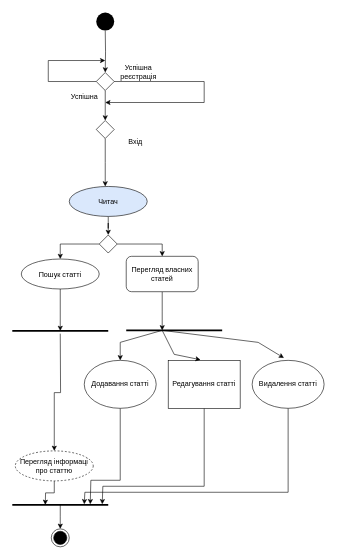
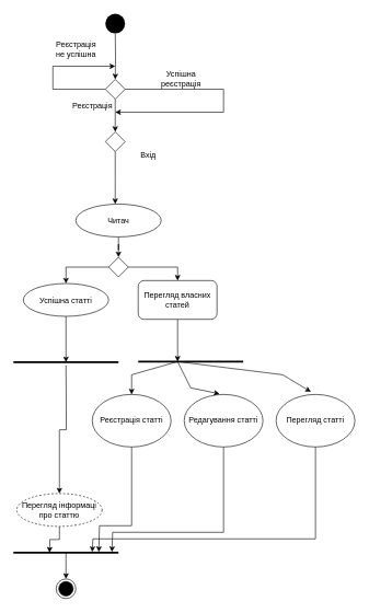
  <mxCell id="0" />
  <mxCell id="1" parent="0" />
  <mxCell id="2" style="edgeStyle=orthogonalEdgeStyle;rounded=0;orthogonalLoop=1;jettySize=auto;html=1;entryX=0.5;entryY=0;entryDx=0;entryDy=0;" parent="1" target="6" edge="1"><mxGeometry relative="1" as="geometry"><mxPoint x="175" y="50" as="sourcePoint" /></mxGeometry></mxCell>
  <mxCell id="3" style="edgeStyle=orthogonalEdgeStyle;rounded=0;orthogonalLoop=1;jettySize=auto;html=1;entryX=0.5;entryY=0;entryDx=0;entryDy=0;" parent="1" source="6" target="8" edge="1"><mxGeometry relative="1" as="geometry" /></mxCell>
  <mxCell id="4" style="edgeStyle=orthogonalEdgeStyle;rounded=0;orthogonalLoop=1;jettySize=auto;html=1;" parent="1" source="6" edge="1"><mxGeometry relative="1" as="geometry"><mxPoint x="175" y="170" as="targetPoint" /><Array as="points"><mxPoint x="340" y="135" /><mxPoint x="340" y="170" /></Array></mxGeometry></mxCell>
  <mxCell id="5" style="edgeStyle=orthogonalEdgeStyle;rounded=0;orthogonalLoop=1;jettySize=auto;html=1;" parent="1" source="6" edge="1"><mxGeometry relative="1" as="geometry"><mxPoint x="175" y="100" as="targetPoint" /><Array as="points"><mxPoint x="80" y="135" /><mxPoint x="80" y="100" /></Array></mxGeometry></mxCell>
  <mxCell id="6" value="" style="rhombus;" parent="1" vertex="1"><mxGeometry x="160" y="120" width="30" height="30" as="geometry" /></mxCell>
  <mxCell id="7" style="edgeStyle=orthogonalEdgeStyle;rounded=0;orthogonalLoop=1;jettySize=auto;html=1;" parent="1" source="8" edge="1"><mxGeometry relative="1" as="geometry"><mxPoint x="175" y="310" as="targetPoint" /></mxGeometry></mxCell>
  <mxCell id="8" value="" style="rhombus;" parent="1" vertex="1"><mxGeometry x="160" y="200" width="30" height="30" as="geometry" /></mxCell>
- <mxCell id="9" value="Успішна &lt;br&gt;реєстрація" style="text;html=1;align=center;verticalAlign=middle;resizable=0;points=[];autosize=1;strokeColor=none;" parent="1" vertex="1"><mxGeometry x="190" y="105" width="80" height="30" as="geometry" /></mxCell>
+ <mxCell id="9" value="Успішна &lt;br&gt;реєстрація" style="text;html=1;align=center;verticalAlign=middle;resizable=0;points=[];autosize=1;strokeColor=none;" parent="1" vertex="1"><mxGeometry x="235" y="105" width="80" height="30" as="geometry" /></mxCell>
+ <mxCell id="10" value="Реєстрація &lt;br&gt;не успішна" style="text;html=1;align=center;verticalAlign=middle;resizable=0;points=[];autosize=1;strokeColor=none;" parent="1" vertex="1"><mxGeometry x="75" y="60" width="80" height="30" as="geometry" /></mxCell>
  <mxCell id="11" value="" style="ellipse;fillColor=#000000;strokeColor=none;" parent="1" vertex="1"><mxGeometry x="160" y="20" width="30" height="30" as="geometry" /></mxCell>
  <mxCell id="12" style="edgeStyle=orthogonalEdgeStyle;rounded=0;orthogonalLoop=1;jettySize=auto;html=1;entryX=0.5;entryY=0;entryDx=0;entryDy=0;" parent="1" source="13" target="27" edge="1"><mxGeometry relative="1" as="geometry" /></mxCell>
- <mxCell id="13" value="Читач" style="ellipse;fillColor=#dae8fc;" parent="1" vertex="1"><mxGeometry x="115" y="310" width="130" height="50" as="geometry" /></mxCell>
+ <mxCell id="13" value="Читач" style="ellipse;" parent="1" vertex="1"><mxGeometry x="115" y="310" width="130" height="50" as="geometry" /></mxCell>
  <mxCell id="14" style="edgeStyle=orthogonalEdgeStyle;rounded=0;orthogonalLoop=1;jettySize=auto;html=1;startArrow=none;startFill=0;endArrow=classic;endFill=1;" parent="1" source="15" edge="1"><mxGeometry relative="1" as="geometry"><mxPoint x="100" y="551" as="targetPoint" /></mxGeometry></mxCell>
- <mxCell id="15" value="Пошук статті" style="ellipse;" parent="1" vertex="1"><mxGeometry x="35" y="431" width="130" height="50" as="geometry" /></mxCell>
+ <mxCell id="15" value="Успішна статті" style="ellipse;" parent="1" vertex="1"><mxGeometry x="35" y="431" width="130" height="50" as="geometry" /></mxCell>
  <mxCell id="16" value="" style="endArrow=none;startArrow=none;endFill=0;startFill=0;endSize=8;html=1;verticalAlign=bottom;labelBackgroundColor=none;strokeWidth=3;" parent="1" edge="1"><mxGeometry width="160" relative="1" as="geometry"><mxPoint x="20" y="551" as="sourcePoint" /><mxPoint x="180" y="551" as="targetPoint" /></mxGeometry></mxCell>
  <mxCell id="17" style="edgeStyle=orthogonalEdgeStyle;rounded=0;orthogonalLoop=1;jettySize=auto;html=1;startArrow=classic;startFill=1;endArrow=none;endFill=0;" parent="1" source="19" edge="1"><mxGeometry relative="1" as="geometry"><mxPoint x="100" y="555.5" as="targetPoint" /></mxGeometry></mxCell>
  <mxCell id="18" style="edgeStyle=orthogonalEdgeStyle;rounded=0;orthogonalLoop=1;jettySize=auto;html=1;startArrow=none;startFill=0;endArrow=classic;endFill=1;" parent="1" source="19" edge="1"><mxGeometry relative="1" as="geometry"><mxPoint x="75" y="841" as="targetPoint" /></mxGeometry></mxCell>
  <mxCell id="19" value="Перегляд інформаці&#10;про статтю" style="ellipse;dashed=1;" parent="1" vertex="1"><mxGeometry x="25" y="751" width="130" height="50" as="geometry" /></mxCell>
  <mxCell id="20" value="" style="endArrow=none;startArrow=none;endFill=0;startFill=0;endSize=8;html=1;verticalAlign=bottom;labelBackgroundColor=none;strokeWidth=3;" parent="1" edge="1"><mxGeometry width="160" relative="1" as="geometry"><mxPoint x="20" y="841" as="sourcePoint" /><mxPoint x="180" y="841" as="targetPoint" /><Array as="points"><mxPoint x="105" y="841" /></Array></mxGeometry></mxCell>
  <mxCell id="21" style="edgeStyle=orthogonalEdgeStyle;rounded=0;orthogonalLoop=1;jettySize=auto;html=1;startArrow=classic;startFill=1;endArrow=none;endFill=0;" parent="1" source="22" edge="1"><mxGeometry relative="1" as="geometry"><mxPoint x="100" y="841" as="targetPoint" /></mxGeometry></mxCell>
  <mxCell id="22" value="" style="ellipse;html=1;shape=endState;fillColor=#000000;strokeColor=#000000;" parent="1" vertex="1"><mxGeometry x="85" y="881" width="30" height="30" as="geometry" /></mxCell>
  <mxCell id="23" value="Вхід" style="text;html=1;align=center;verticalAlign=middle;resizable=0;points=[];autosize=1;strokeColor=none;" parent="1" vertex="1"><mxGeometry x="205" y="225" width="40" height="20" as="geometry" /></mxCell>
- <mxCell id="24" value="Успішна" style="text;html=1;align=center;verticalAlign=middle;resizable=0;points=[];autosize=1;strokeColor=none;" parent="1" vertex="1"><mxGeometry x="100" y="150" width="80" height="20" as="geometry" /></mxCell>
+ <mxCell id="24" value="Реєстрація" style="text;html=1;align=center;verticalAlign=middle;resizable=0;points=[];autosize=1;strokeColor=none;" parent="1" vertex="1"><mxGeometry x="100" y="150" width="80" height="20" as="geometry" /></mxCell>
  <mxCell id="25" style="edgeStyle=orthogonalEdgeStyle;rounded=0;orthogonalLoop=1;jettySize=auto;html=1;entryX=0.5;entryY=0;entryDx=0;entryDy=0;" parent="1" source="27" target="15" edge="1"><mxGeometry relative="1" as="geometry"><Array as="points"><mxPoint x="100" y="406" /></Array></mxGeometry></mxCell>
  <mxCell id="26" style="edgeStyle=orthogonalEdgeStyle;rounded=0;orthogonalLoop=1;jettySize=auto;html=1;entryX=0.5;entryY=0;entryDx=0;entryDy=0;" edge="1" parent="1" source="27" target="29"><mxGeometry relative="1" as="geometry" /></mxCell>
  <mxCell id="27" value="" style="rhombus;" parent="1" vertex="1"><mxGeometry x="165" y="391" width="30" height="30" as="geometry" /></mxCell>
  <mxCell id="28" style="edgeStyle=orthogonalEdgeStyle;rounded=0;orthogonalLoop=1;jettySize=auto;html=1;" edge="1" parent="1" source="29"><mxGeometry relative="1" as="geometry"><mxPoint x="270" y="550" as="targetPoint" /></mxGeometry></mxCell>
  <mxCell id="29" value="Перегляд власних статей" style="whiteSpace=wrap;html=1;rounded=1;" vertex="1" parent="1"><mxGeometry x="210" y="426.5" width="120" height="59" as="geometry" /></mxCell>
  <mxCell id="30" value="" style="endArrow=none;startArrow=none;endFill=0;startFill=0;endSize=8;html=1;verticalAlign=bottom;labelBackgroundColor=none;strokeWidth=3;" edge="1" parent="1"><mxGeometry width="160" relative="1" as="geometry"><mxPoint x="210" y="550" as="sourcePoint" /><mxPoint x="370" y="550" as="targetPoint" /></mxGeometry></mxCell>
  <mxCell id="31" style="edgeStyle=orthogonalEdgeStyle;rounded=0;orthogonalLoop=1;jettySize=auto;html=1;" edge="1" parent="1" source="32"><mxGeometry relative="1" as="geometry"><mxPoint x="150" y="840" as="targetPoint" /><Array as="points"><mxPoint x="200" y="800" /><mxPoint x="151" y="800" /></Array></mxGeometry></mxCell>
- <mxCell id="32" value="Додавання статті" style="ellipse;whiteSpace=wrap;html=1;" vertex="1" parent="1"><mxGeometry x="140" y="600" width="120" height="80" as="geometry" /></mxCell>
+ <mxCell id="32" value="Реєстрація статті" style="ellipse;whiteSpace=wrap;html=1;" vertex="1" parent="1"><mxGeometry x="140" y="600" width="120" height="80" as="geometry" /></mxCell>
  <mxCell id="33" style="edgeStyle=orthogonalEdgeStyle;rounded=0;orthogonalLoop=1;jettySize=auto;html=1;" edge="1" parent="1" source="34"><mxGeometry relative="1" as="geometry"><mxPoint x="170" y="840" as="targetPoint" /><Array as="points"><mxPoint x="340" y="810" /><mxPoint x="171" y="810" /></Array></mxGeometry></mxCell>
- <mxCell id="34" value="Редагування статті" style="whiteSpace=wrap;html=1;rounded=0;" vertex="1" parent="1"><mxGeometry x="280" y="600" width="120" height="80" as="geometry" /></mxCell>
+ <mxCell id="34" value="Редагування статті" style="ellipse;whiteSpace=wrap;html=1;" vertex="1" parent="1"><mxGeometry x="280" y="600" width="120" height="80" as="geometry" /></mxCell>
  <mxCell id="35" style="edgeStyle=orthogonalEdgeStyle;rounded=0;orthogonalLoop=1;jettySize=auto;html=1;" edge="1" parent="1" source="36"><mxGeometry relative="1" as="geometry"><mxPoint x="140" y="840" as="targetPoint" /><Array as="points"><mxPoint x="480" y="820" /><mxPoint x="141" y="820" /></Array></mxGeometry></mxCell>
- <mxCell id="36" value="Видалення статті" style="ellipse;whiteSpace=wrap;html=1;" vertex="1" parent="1"><mxGeometry x="420" y="600" width="120" height="80" as="geometry" /></mxCell>
+ <mxCell id="36" value="Перегляд статті" style="ellipse;whiteSpace=wrap;html=1;" vertex="1" parent="1"><mxGeometry x="420" y="600" width="120" height="80" as="geometry" /></mxCell>
  <mxCell id="37" value="" style="endArrow=classic;html=1;rounded=0;entryX=0.5;entryY=0;entryDx=0;entryDy=0;" edge="1" parent="1" target="32"><mxGeometry width="50" height="50" relative="1" as="geometry"><mxPoint x="270" y="550" as="sourcePoint" /><mxPoint x="180" y="550" as="targetPoint" /><Array as="points"><mxPoint x="200" y="570" /></Array></mxGeometry></mxCell>
  <mxCell id="38" value="" style="endArrow=classic;html=1;rounded=0;entryX=0.45;entryY=-0.012;entryDx=0;entryDy=0;entryPerimeter=0;" edge="1" parent="1" target="34"><mxGeometry width="50" height="50" relative="1" as="geometry"><mxPoint x="270" y="550" as="sourcePoint" /><mxPoint x="330" y="560" as="targetPoint" /><Array as="points"><mxPoint x="290" y="590" /></Array></mxGeometry></mxCell>
  <mxCell id="39" value="" style="endArrow=classic;html=1;rounded=0;entryX=0.442;entryY=-0.05;entryDx=0;entryDy=0;entryPerimeter=0;" edge="1" parent="1" target="36"><mxGeometry width="50" height="50" relative="1" as="geometry"><mxPoint x="270" y="550" as="sourcePoint" /><mxPoint x="450" y="550" as="targetPoint" /><Array as="points"><mxPoint x="430" y="570" /></Array></mxGeometry></mxCell>
